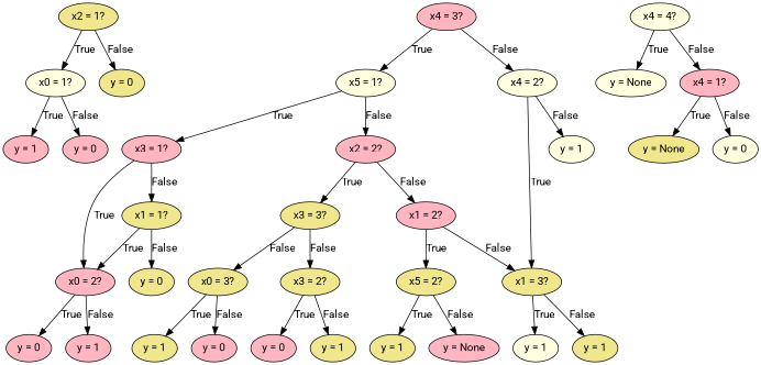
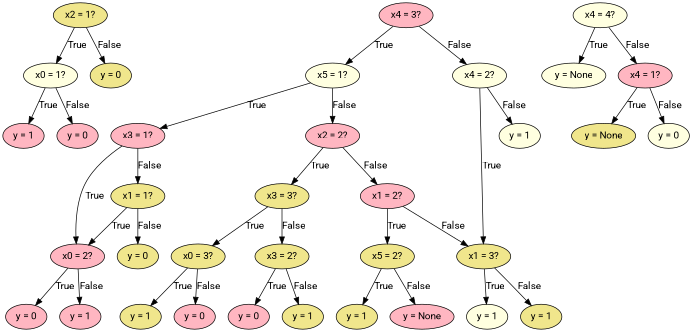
  digraph {
    fontname=Roboto
    node [fillcolor=khaki fontname=Roboto style=filled]
    edge [fontname=Roboto]
    n1 [fillcolor=lightpink label="y = 1"]
    n2 [fillcolor=lightyellow label="x0 = 1?"]
    n3 [fillcolor=lightpink label="y = 0"]
    n4 [label="x2 = 1?"]
    n5 [label="y = 0"]
    n6 [fillcolor=lightpink label="x3 = 1?"]
    n7 [label="x1 = 1?"]
    n8 [fillcolor=lightpink label="x0 = 2?"]
    n9 [label="y = 0"]
    n10 [fillcolor=lightpink label="y = 0"]
    n11 [fillcolor=lightpink label="y = 1"]
    n12 [fillcolor=lightyellow label="x5 = 1?"]
    n13 [fillcolor=lightpink label="x2 = 2?"]
    n14 [label="x3 = 3?"]
    n15 [fillcolor=lightpink label="x1 = 2?"]
    n16 [label="y = 1"]
    n17 [label="x0 = 3?"]
    n18 [fillcolor=lightpink label="y = 0"]
    n19 [label="x3 = 2?"]
    n20 [fillcolor=lightpink label="y = 0"]
    n21 [label="y = 1"]
    n22 [label="x5 = 2?"]
    n23 [label="x1 = 3?"]
    n24 [label="y = 1"]
    n25 [fillcolor=lightpink label="y = None"]
    n26 [fillcolor=lightyellow label="y = 1"]
    n27 [label="y = 1"]
    n28 [fillcolor=lightpink label="x4 = 3?"]
    n29 [fillcolor=lightyellow label="x4 = 2?"]
    n30 [fillcolor=lightyellow label="y = 1"]
    n31 [fillcolor=lightyellow label="y = None"]
    n32 [fillcolor=lightyellow label="x4 = 4?"]
    n33 [fillcolor=lightpink label="x4 = 1?"]
    n34 [label="y = None"]
    n35 [fillcolor=lightyellow label="y = 0"]
    n2 -> n1 [label=True]
    n2 -> n3 [label=False]
    n4 -> n2 [label=True]
    n4 -> n5 [label=False]
    n6 -> n7 [label=False]
    n6 -> n8 [label=True]
    n7 -> n8 [label=True]
    n7 -> n9 [label=False]
    n8 -> n10 [label=True]
    n8 -> n11 [label=False]
    n12 -> n6 [label=True]
    n12 -> n13 [label=False]
    n13 -> n14 [label=True]
    n13 -> n15 [label=False]
-   n14 -> n17 [label=False]
+   n14 -> n17 [label=True]
    n14 -> n19 [label=False]
    n15 -> n22 [label=True]
    n15 -> n23 [label=False]
    n17 -> n16 [label=True]
    n17 -> n18 [label=False]
    n19 -> n20 [label=True]
    n19 -> n21 [label=False]
    n22 -> n24 [label=True]
    n22 -> n25 [label=False]
    n23 -> n26 [label=True]
    n23 -> n27 [label=False]
    n28 -> n12 [label=True]
    n28 -> n29 [label=False]
    n29 -> n23 [label=True]
    n29 -> n30 [label=False]
    n32 -> n31 [label=True]
    n32 -> n33 [label=False]
    n33 -> n34 [label=True]
    n33 -> n35 [label=False]
  }
